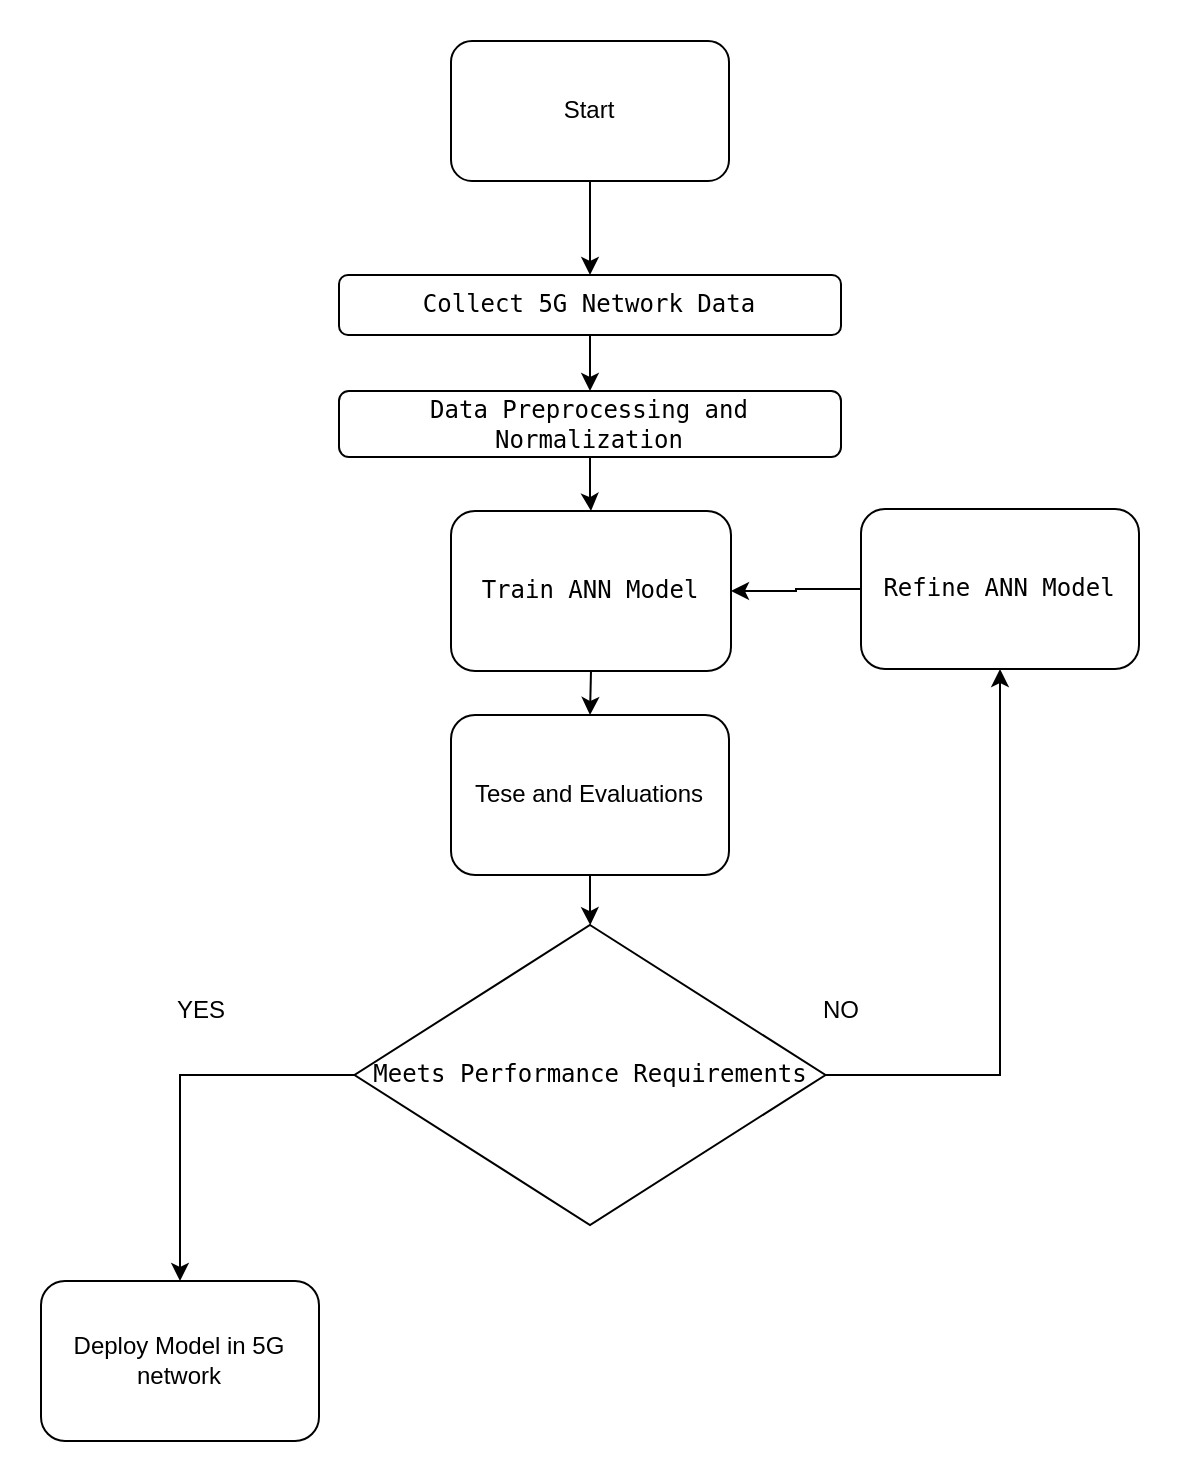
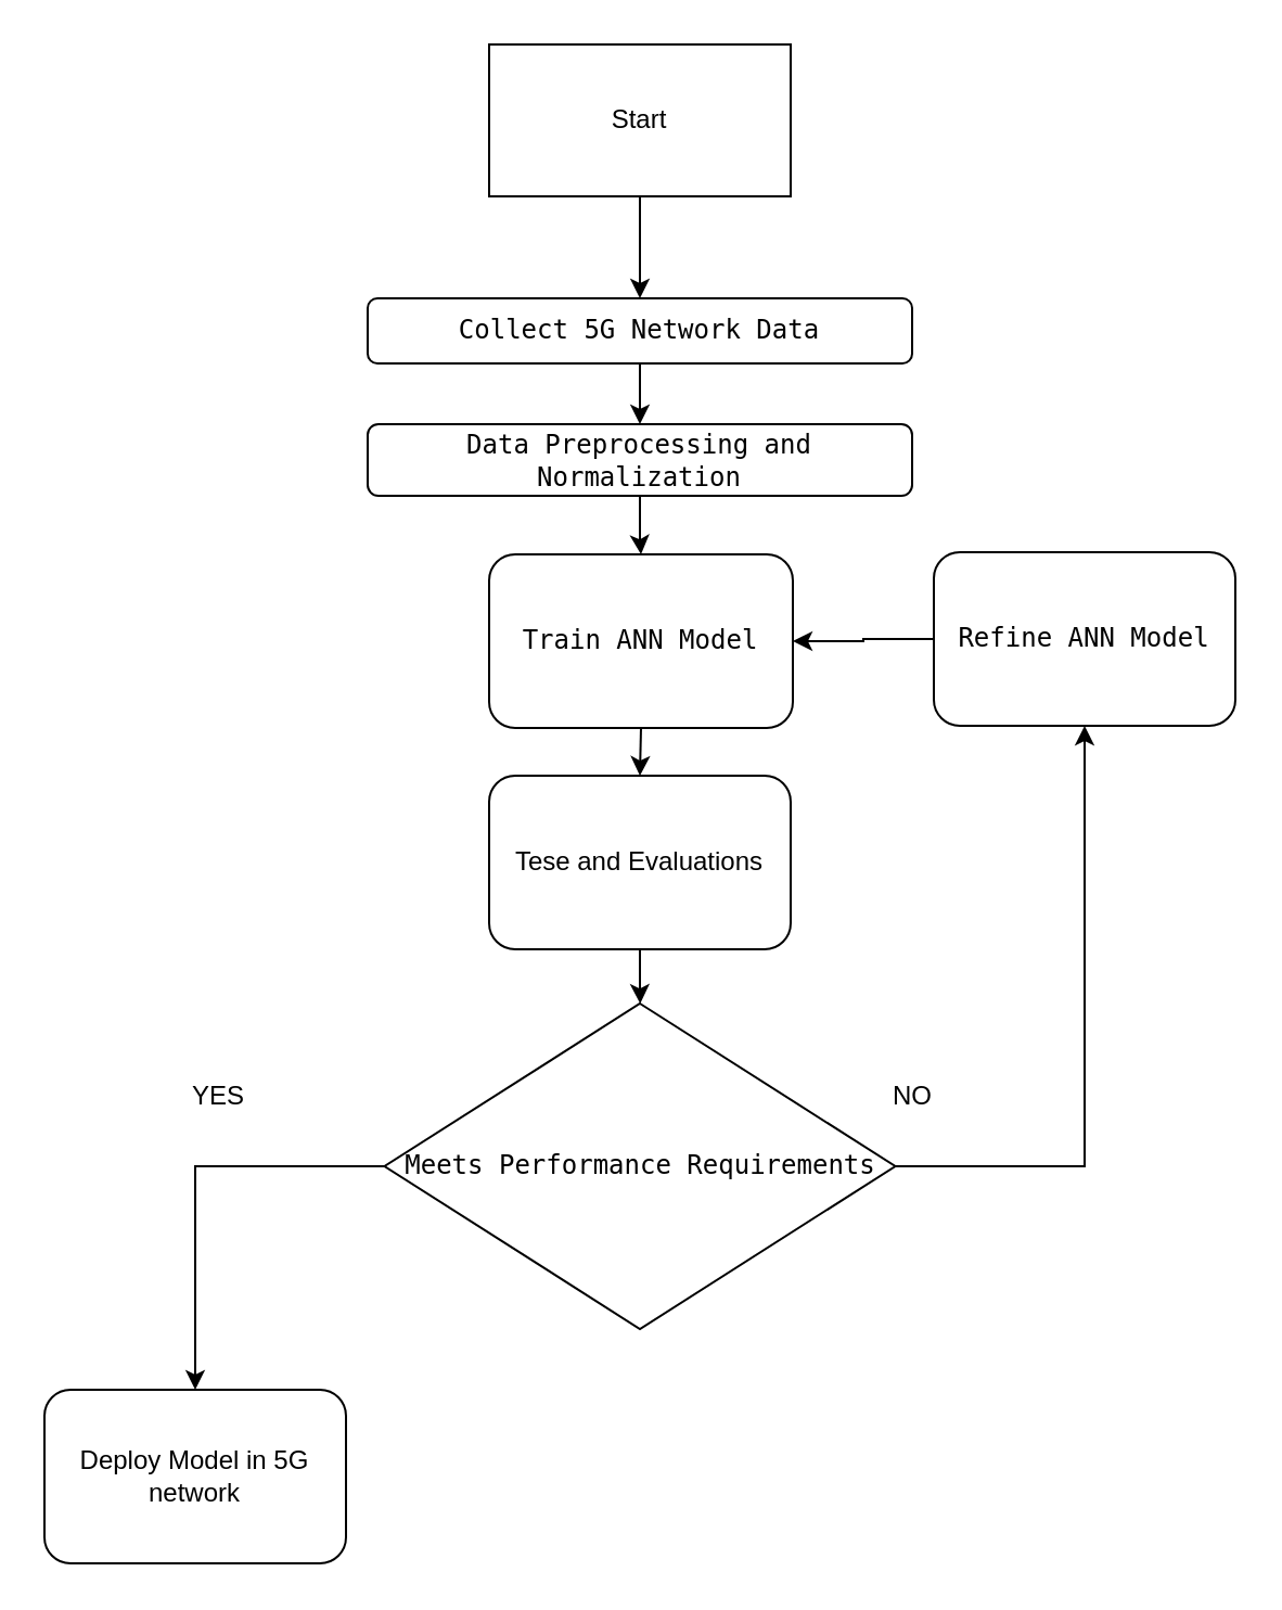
  <mxCell id="0" />
  <mxCell id="1" parent="0" />
  <mxCell id="2" style="edgeStyle=orthogonalEdgeStyle;rounded=0;orthogonalLoop=1;jettySize=auto;html=1;entryX=0.5;entryY=0;entryDx=0;entryDy=0;" edge="1" parent="1" source="3" target="5"><mxGeometry relative="1" as="geometry" /></mxCell>
  <mxCell id="3" value="&lt;code&gt;Data Preprocessing and Normalization&lt;/code&gt;" style="rounded=1;whiteSpace=wrap;html=1;fontSize=12;glass=0;strokeWidth=1;shadow=0;" parent="1" vertex="1"><mxGeometry x="169" y="195" width="251" height="33" as="geometry" /></mxCell>
  <mxCell id="4" style="edgeStyle=orthogonalEdgeStyle;rounded=0;orthogonalLoop=1;jettySize=auto;html=1;exitX=0.5;exitY=1;exitDx=0;exitDy=0;entryX=0.5;entryY=0;entryDx=0;entryDy=0;" edge="1" parent="1" source="5" target="9"><mxGeometry relative="1" as="geometry" /></mxCell>
  <mxCell id="5" value="&lt;pre class=&quot;xdpw7ca x1hywza8 xjbqb8w x1iyjqo2 x19cjget xuix1fa x13wc3wm xezyc0z xdj266r x11i5rnm xat24cr x1mh8g0r xw2csxc x1odjw0f xvaj83j xoyrooc x15g7ql4 xssjvct x1k5ss6i x1sdyfia x1lldw8n xp3md9m xp5j34i&quot;&gt;&lt;code class=&quot;x18ad04w&quot;&gt;Train ANN Model&lt;/code&gt;&lt;/pre&gt;" style="rounded=1;whiteSpace=wrap;html=1;" parent="1" vertex="1"><mxGeometry x="225" y="255" width="140" height="80" as="geometry" /></mxCell>
  <mxCell id="6" style="edgeStyle=orthogonalEdgeStyle;rounded=0;orthogonalLoop=1;jettySize=auto;html=1;entryX=0.5;entryY=0;entryDx=0;entryDy=0;" edge="1" parent="1" source="7" target="3"><mxGeometry relative="1" as="geometry" /></mxCell>
  <mxCell id="7" value="&lt;pre class=&quot;xdpw7ca x1hywza8 xjbqb8w x1iyjqo2 x19cjget xuix1fa x13wc3wm xezyc0z xdj266r x11i5rnm xat24cr x1mh8g0r xw2csxc x1odjw0f xvaj83j xoyrooc x15g7ql4 xssjvct x1k5ss6i x1sdyfia x1lldw8n xp3md9m xp5j34i&quot;&gt;&lt;code class=&quot;x18ad04w&quot;&gt;Collect 5G Network Data&lt;/code&gt;&lt;/pre&gt;" style="rounded=1;whiteSpace=wrap;html=1;fontSize=12;glass=0;strokeWidth=1;shadow=0;" vertex="1" parent="1"><mxGeometry x="169" y="137" width="251" height="30" as="geometry" /></mxCell>
  <mxCell id="8" style="edgeStyle=orthogonalEdgeStyle;rounded=0;orthogonalLoop=1;jettySize=auto;html=1;exitX=0.5;exitY=1;exitDx=0;exitDy=0;" edge="1" parent="1" source="9" target="12"><mxGeometry relative="1" as="geometry" /></mxCell>
  <mxCell id="9" value="Tese and Evaluations" style="rounded=1;whiteSpace=wrap;html=1;" vertex="1" parent="1"><mxGeometry x="225" y="357" width="139" height="80" as="geometry" /></mxCell>
  <mxCell id="10" style="edgeStyle=orthogonalEdgeStyle;rounded=0;orthogonalLoop=1;jettySize=auto;html=1;exitX=0;exitY=0.5;exitDx=0;exitDy=0;entryX=0.5;entryY=0;entryDx=0;entryDy=0;" edge="1" parent="1" source="12" target="15"><mxGeometry relative="1" as="geometry"><mxPoint x="80" y="537.588" as="targetPoint" /></mxGeometry></mxCell>
  <mxCell id="11" style="edgeStyle=orthogonalEdgeStyle;rounded=0;orthogonalLoop=1;jettySize=auto;html=1;exitX=1;exitY=0.5;exitDx=0;exitDy=0;entryX=0.5;entryY=1;entryDx=0;entryDy=0;" edge="1" parent="1" source="12" target="17"><mxGeometry relative="1" as="geometry"><mxPoint x="480" y="537" as="targetPoint" /></mxGeometry></mxCell>
  <mxCell id="12" value="&lt;pre class=&quot;xdpw7ca x1hywza8 xjbqb8w x1iyjqo2 x19cjget xuix1fa x13wc3wm xezyc0z xdj266r x11i5rnm xat24cr x1mh8g0r xw2csxc x1odjw0f xvaj83j xoyrooc x15g7ql4 xssjvct x1k5ss6i x1sdyfia x1lldw8n xp3md9m xp5j34i&quot;&gt;&lt;code class=&quot;x18ad04w&quot;&gt;Meets Performance Requirements&lt;/code&gt;&lt;/pre&gt;" style="rhombus;whiteSpace=wrap;html=1;" vertex="1" parent="1"><mxGeometry x="176.75" y="462" width="235.5" height="150" as="geometry" /></mxCell>
  <mxCell id="13" value="YES" style="text;html=1;align=center;verticalAlign=middle;resizable=0;points=[];autosize=1;strokeColor=none;fillColor=none;" vertex="1" parent="1"><mxGeometry x="75" y="490" width="50" height="30" as="geometry" /></mxCell>
  <mxCell id="14" value="NO" style="text;html=1;align=center;verticalAlign=middle;resizable=0;points=[];autosize=1;strokeColor=none;fillColor=none;" vertex="1" parent="1"><mxGeometry x="400" y="490" width="40" height="30" as="geometry" /></mxCell>
  <mxCell id="15" value="Deploy Model in 5G network" style="rounded=1;whiteSpace=wrap;html=1;" vertex="1" parent="1"><mxGeometry x="20" y="640" width="139" height="80" as="geometry" /></mxCell>
  <mxCell id="16" style="edgeStyle=orthogonalEdgeStyle;rounded=0;orthogonalLoop=1;jettySize=auto;html=1;entryX=1;entryY=0.5;entryDx=0;entryDy=0;" edge="1" parent="1" source="17" target="5"><mxGeometry relative="1" as="geometry"><mxPoint x="450" y="282" as="targetPoint" /></mxGeometry></mxCell>
  <mxCell id="17" value="&lt;pre class=&quot;xdpw7ca x1hywza8 xjbqb8w x1iyjqo2 x19cjget xuix1fa x13wc3wm xezyc0z xdj266r x11i5rnm xat24cr x1mh8g0r xw2csxc x1odjw0f xvaj83j xoyrooc x15g7ql4 xssjvct x1k5ss6i x1sdyfia x1lldw8n xp3md9m xp5j34i&quot;&gt;&lt;code class=&quot;x18ad04w&quot;&gt;Refine ANN Model&lt;/code&gt;&lt;/pre&gt;" style="rounded=1;whiteSpace=wrap;html=1;" vertex="1" parent="1"><mxGeometry x="430" y="254" width="139" height="80" as="geometry" /></mxCell>
  <mxCell id="18" style="edgeStyle=orthogonalEdgeStyle;rounded=0;orthogonalLoop=1;jettySize=auto;html=1;entryX=0.5;entryY=0;entryDx=0;entryDy=0;" edge="1" parent="1" source="19" target="7"><mxGeometry relative="1" as="geometry" /></mxCell>
- <mxCell id="19" value="&lt;div&gt;Start&lt;/div&gt;" style="rounded=1;whiteSpace=wrap;html=1;" vertex="1" parent="1"><mxGeometry x="225" y="20" width="139" height="70" as="geometry" /></mxCell>
+ <mxCell id="19" value="&lt;div&gt;Start&lt;/div&gt;" style="whiteSpace=wrap;html=1;rounded=0;" vertex="1" parent="1"><mxGeometry x="225" y="20" width="139" height="70" as="geometry" /></mxCell>
